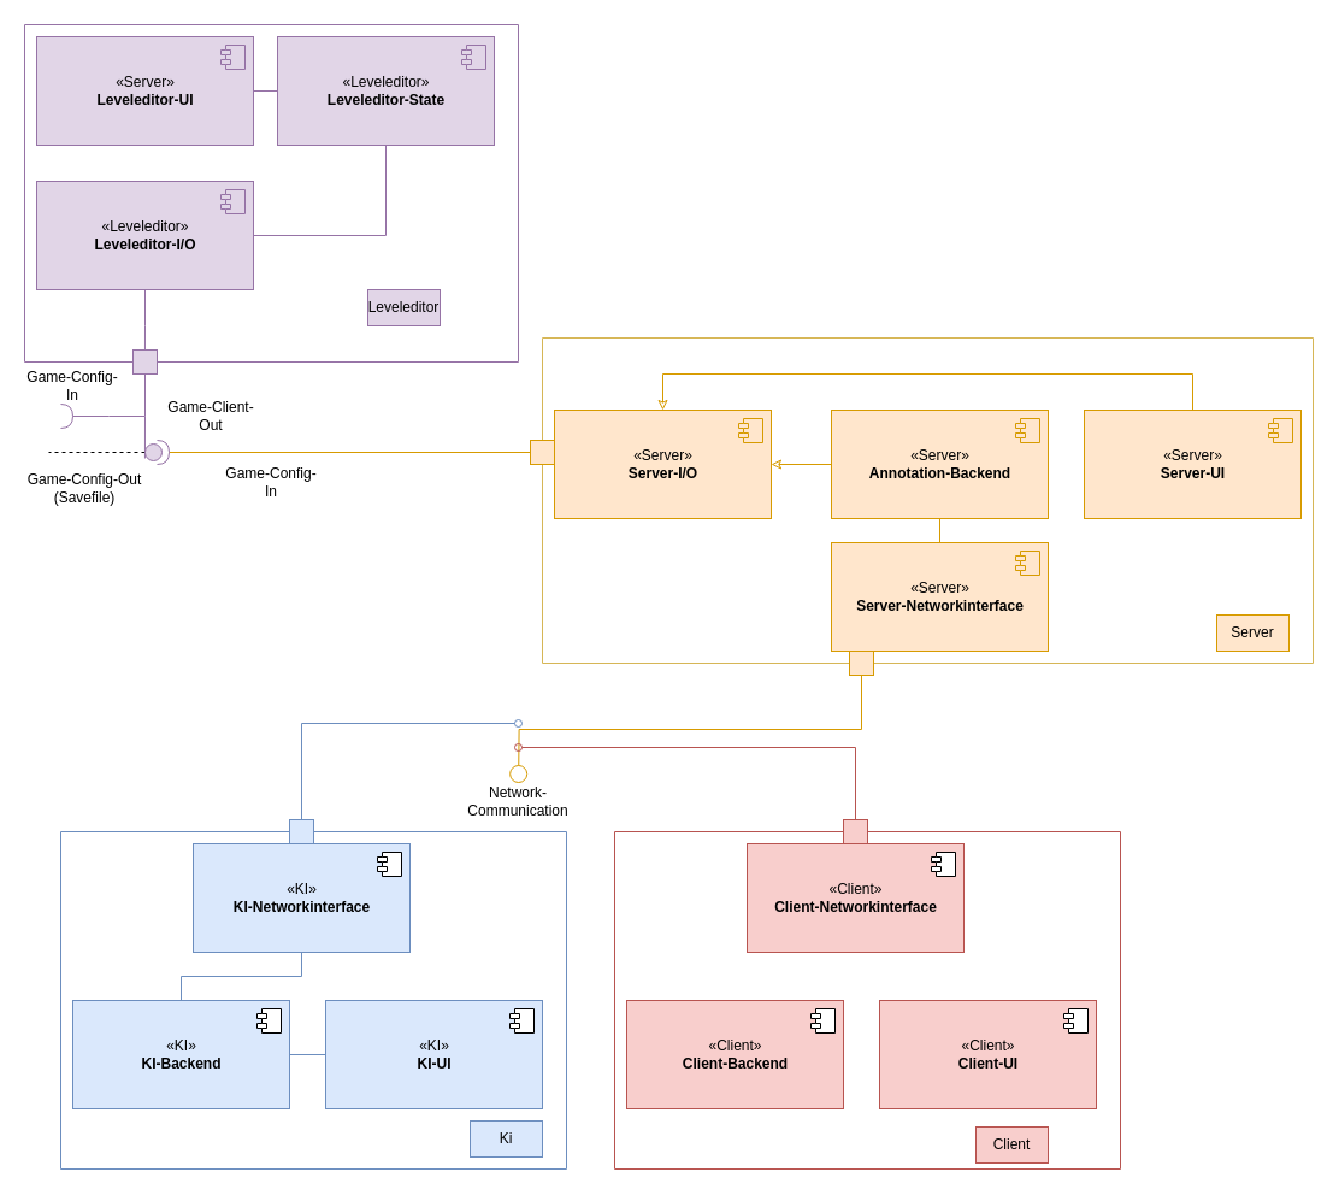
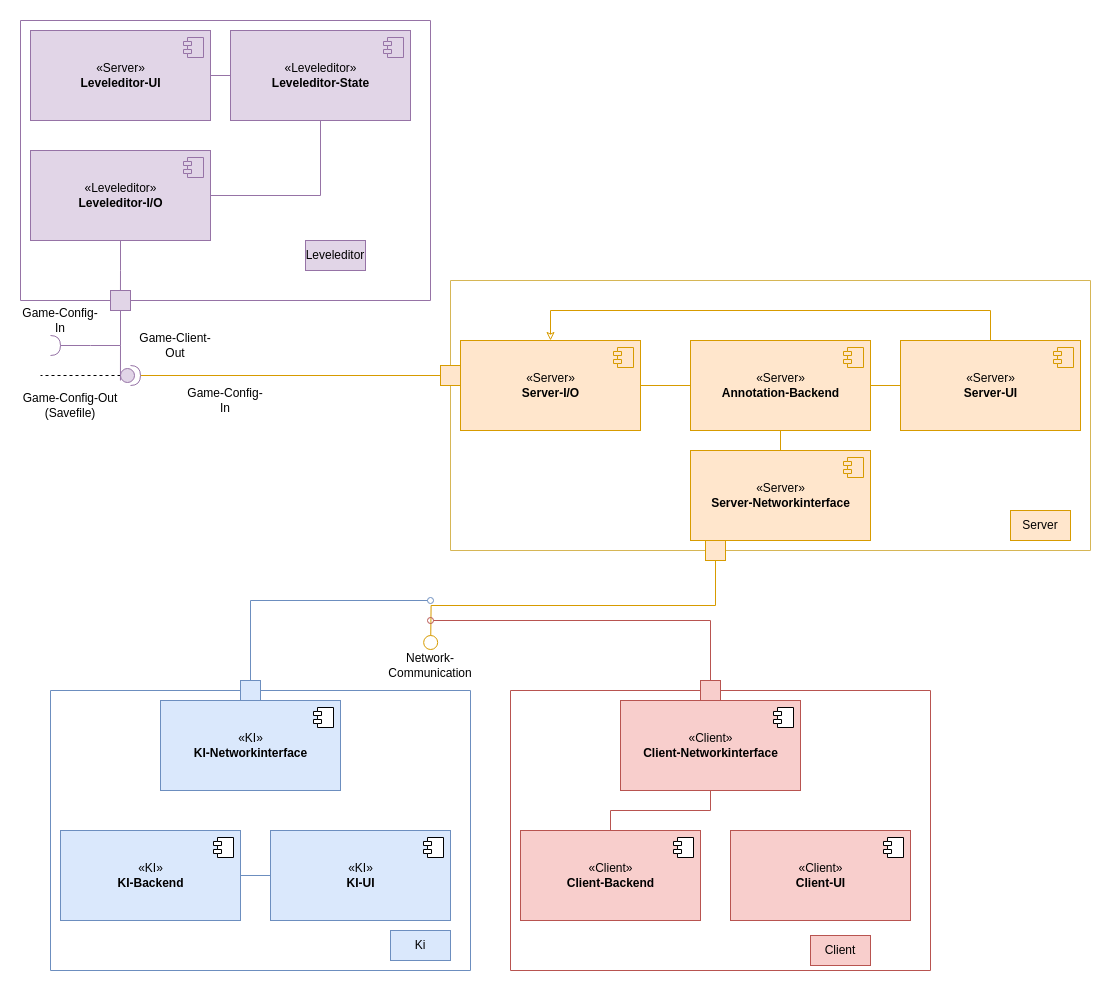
  <mxCell id="0" />
  <mxCell id="1" parent="0" />
- <mxCell id="2" style="edgeStyle=orthogonalEdgeStyle;rounded=0;orthogonalLoop=1;jettySize=auto;html=1;entryX=0.5;entryY=1;entryDx=0;entryDy=0;endArrow=none;endFill=0;fillColor=#dae8fc;strokeColor=#6c8ebf;" edge="1" parent="1" source="3" target="5"><mxGeometry relative="1" as="geometry" /></mxCell>
  <mxCell id="3" value="«KI»&lt;br&gt;&lt;b&gt;KI-Backend&lt;/b&gt;" style="html=1;dropTarget=0;fillColor=#dae8fc;strokeColor=#6c8ebf;" vertex="1" parent="1"><mxGeometry x="60" y="830" width="180" height="90" as="geometry" /></mxCell>
  <mxCell id="4" value="" style="shape=module;jettyWidth=8;jettyHeight=4;" vertex="1" parent="3"><mxGeometry x="1" width="20" height="20" relative="1" as="geometry"><mxPoint x="-27" y="7" as="offset" /></mxGeometry></mxCell>
  <mxCell id="5" value="«KI»&lt;br&gt;&lt;b&gt;KI-Networkinterface&lt;/b&gt;" style="html=1;dropTarget=0;fillColor=#dae8fc;strokeColor=#6c8ebf;" vertex="1" parent="1"><mxGeometry x="160" y="700" width="180" height="90" as="geometry" /></mxCell>
  <mxCell id="6" value="" style="shape=module;jettyWidth=8;jettyHeight=4;" vertex="1" parent="5"><mxGeometry x="1" width="20" height="20" relative="1" as="geometry"><mxPoint x="-27" y="7" as="offset" /></mxGeometry></mxCell>
  <mxCell id="7" value="«Server»&lt;br&gt;&lt;b&gt;Leveleditor-UI&lt;/b&gt;" style="html=1;dropTarget=0;fillColor=#e1d5e7;strokeColor=#9673a6;" vertex="1" parent="1"><mxGeometry x="30" y="30" width="180" height="90" as="geometry" /></mxCell>
  <mxCell id="8" value="" style="shape=module;jettyWidth=8;jettyHeight=4;fillColor=#e1d5e7;strokeColor=#9673a6;" vertex="1" parent="7"><mxGeometry x="1" width="20" height="20" relative="1" as="geometry"><mxPoint x="-27" y="7" as="offset" /></mxGeometry></mxCell>
  <mxCell id="9" style="edgeStyle=orthogonalEdgeStyle;rounded=0;orthogonalLoop=1;jettySize=auto;html=1;exitX=1;exitY=0.5;exitDx=0;exitDy=0;entryX=0.5;entryY=1;entryDx=0;entryDy=0;endArrow=none;endFill=0;fillColor=#e1d5e7;strokeColor=#9673a6;" edge="1" parent="1" source="11" target="46"><mxGeometry relative="1" as="geometry" /></mxCell>
  <mxCell id="10" style="edgeStyle=orthogonalEdgeStyle;rounded=0;orthogonalLoop=1;jettySize=auto;html=1;exitX=0.5;exitY=1;exitDx=0;exitDy=0;endArrow=none;endFill=0;fillColor=#e1d5e7;strokeColor=#9673a6;" edge="1" parent="1" source="11"><mxGeometry relative="1" as="geometry"><mxPoint x="119.941" y="300" as="targetPoint" /></mxGeometry></mxCell>
  <mxCell id="11" value="«Leveleditor»&lt;br&gt;&lt;b&gt;Leveleditor-I/O&lt;/b&gt;" style="html=1;dropTarget=0;fillColor=#e1d5e7;strokeColor=#9673a6;" vertex="1" parent="1"><mxGeometry x="30" y="150" width="180" height="90" as="geometry" /></mxCell>
  <mxCell id="12" value="" style="shape=module;jettyWidth=8;jettyHeight=4;fillColor=#e1d5e7;strokeColor=#9673a6;" vertex="1" parent="11"><mxGeometry x="1" width="20" height="20" relative="1" as="geometry"><mxPoint x="-27" y="7" as="offset" /></mxGeometry></mxCell>
+ <mxCell id="13" style="edgeStyle=orthogonalEdgeStyle;rounded=0;orthogonalLoop=1;jettySize=auto;html=1;entryX=0.5;entryY=1;entryDx=0;entryDy=0;endArrow=none;endFill=0;fillColor=#f8cecc;strokeColor=#b85450;" edge="1" parent="1" source="14" target="16"><mxGeometry relative="1" as="geometry" /></mxCell>
  <mxCell id="14" value="«Client»&lt;br&gt;&lt;b&gt;Client-Backend&lt;/b&gt;" style="html=1;dropTarget=0;fillColor=#f8cecc;strokeColor=#b85450;" vertex="1" parent="1"><mxGeometry x="520" y="830" width="180" height="90" as="geometry" /></mxCell>
  <mxCell id="15" value="" style="shape=module;jettyWidth=8;jettyHeight=4;" vertex="1" parent="14"><mxGeometry x="1" width="20" height="20" relative="1" as="geometry"><mxPoint x="-27" y="7" as="offset" /></mxGeometry></mxCell>
  <mxCell id="16" value="«Client»&lt;br&gt;&lt;b&gt;Client-Networkinterface&lt;/b&gt;" style="html=1;dropTarget=0;fillColor=#f8cecc;strokeColor=#b85450;" vertex="1" parent="1"><mxGeometry x="620" y="700" width="180" height="90" as="geometry" /></mxCell>
  <mxCell id="17" value="" style="shape=module;jettyWidth=8;jettyHeight=4;" vertex="1" parent="16"><mxGeometry x="1" width="20" height="20" relative="1" as="geometry"><mxPoint x="-27" y="7" as="offset" /></mxGeometry></mxCell>
  <mxCell id="18" value="" style="swimlane;startSize=0;fillColor=#fff2cc;strokeColor=#d6b656;" vertex="1" parent="1"><mxGeometry x="450" y="280" width="640" height="270" as="geometry" /></mxCell>
  <mxCell id="19" value="Server" style="text;html=1;strokeColor=#d79b00;fillColor=#ffe6cc;align=center;verticalAlign=middle;whiteSpace=wrap;rounded=0;" vertex="1" parent="18"><mxGeometry x="560" y="230" width="60" height="30" as="geometry" /></mxCell>
- <mxCell id="20" style="edgeStyle=orthogonalEdgeStyle;rounded=0;orthogonalLoop=1;jettySize=auto;html=1;entryX=1;entryY=0.5;entryDx=0;entryDy=0;endArrow=classic;endFill=0;fillColor=#ffe6cc;strokeColor=#d79b00;" edge="1" parent="18" source="21" target="31"><mxGeometry relative="1" as="geometry" /></mxCell>
+ <mxCell id="20" style="edgeStyle=orthogonalEdgeStyle;rounded=0;orthogonalLoop=1;jettySize=auto;html=1;entryX=1;entryY=0.5;entryDx=0;entryDy=0;endArrow=none;endFill=0;fillColor=#ffe6cc;strokeColor=#d79b00;" edge="1" parent="18" source="21" target="31"><mxGeometry relative="1" as="geometry" /></mxCell>
  <mxCell id="21" value="«Server»&lt;br&gt;&lt;b&gt;Annotation-Backend&lt;/b&gt;" style="html=1;dropTarget=0;fillColor=#ffe6cc;strokeColor=#d79b00;" vertex="1" parent="18"><mxGeometry x="240" y="60" width="180" height="90" as="geometry" /></mxCell>
  <mxCell id="22" value="" style="shape=module;jettyWidth=8;jettyHeight=4;fillColor=#ffe6cc;strokeColor=#d79b00;" vertex="1" parent="21"><mxGeometry x="1" width="20" height="20" relative="1" as="geometry"><mxPoint x="-27" y="7" as="offset" /></mxGeometry></mxCell>
  <mxCell id="23" style="edgeStyle=orthogonalEdgeStyle;rounded=0;orthogonalLoop=1;jettySize=auto;html=1;entryX=0.5;entryY=0;entryDx=0;entryDy=0;endArrow=classic;endFill=0;fillColor=#ffe6cc;strokeColor=#d79b00;" edge="1" parent="18" source="24" target="31"><mxGeometry relative="1" as="geometry"><Array as="points"><mxPoint x="540" y="30" /><mxPoint x="100" y="30" /></Array></mxGeometry></mxCell>
  <mxCell id="24" value="«Server»&lt;br&gt;&lt;b&gt;Server-UI&lt;/b&gt;" style="html=1;dropTarget=0;fillColor=#ffe6cc;strokeColor=#d79b00;" vertex="1" parent="18"><mxGeometry x="450" y="60" width="180" height="90" as="geometry" /></mxCell>
  <mxCell id="25" value="" style="shape=module;jettyWidth=8;jettyHeight=4;fillColor=#ffe6cc;strokeColor=#d79b00;" vertex="1" parent="24"><mxGeometry x="1" width="20" height="20" relative="1" as="geometry"><mxPoint x="-27" y="7" as="offset" /></mxGeometry></mxCell>
+ <mxCell id="26" style="edgeStyle=orthogonalEdgeStyle;rounded=0;orthogonalLoop=1;jettySize=auto;html=1;endArrow=none;endFill=0;fillColor=#ffe6cc;strokeColor=#d79b00;" edge="1" parent="18" source="21" target="24"><mxGeometry relative="1" as="geometry" /></mxCell>
  <mxCell id="27" value="«Server»&lt;br&gt;&lt;b&gt;Server-Networkinterface&lt;/b&gt;" style="html=1;dropTarget=0;fillColor=#ffe6cc;strokeColor=#d79b00;" vertex="1" parent="18"><mxGeometry x="240" y="170" width="180" height="90" as="geometry" /></mxCell>
  <mxCell id="28" value="" style="shape=module;jettyWidth=8;jettyHeight=4;fillColor=#ffe6cc;strokeColor=#d79b00;" vertex="1" parent="27"><mxGeometry x="1" width="20" height="20" relative="1" as="geometry"><mxPoint x="-27" y="7" as="offset" /></mxGeometry></mxCell>
  <mxCell id="29" style="edgeStyle=orthogonalEdgeStyle;rounded=0;orthogonalLoop=1;jettySize=auto;html=1;exitX=0.5;exitY=1;exitDx=0;exitDy=0;entryX=0.5;entryY=0;entryDx=0;entryDy=0;endArrow=none;endFill=0;fillColor=#ffe6cc;strokeColor=#d79b00;" edge="1" parent="18" source="21" target="27"><mxGeometry relative="1" as="geometry" /></mxCell>
  <mxCell id="30" value="" style="rounded=0;whiteSpace=wrap;html=1;fillColor=#ffe6cc;strokeColor=#d79b00;" vertex="1" parent="18"><mxGeometry x="255" y="260" width="20" height="20" as="geometry" /></mxCell>
  <mxCell id="31" value="«Server»&lt;br&gt;&lt;b&gt;Server-I/O&lt;/b&gt;" style="html=1;dropTarget=0;fillColor=#ffe6cc;strokeColor=#d79b00;" vertex="1" parent="18"><mxGeometry x="10" y="60" width="180" height="90" as="geometry" /></mxCell>
  <mxCell id="32" value="" style="shape=module;jettyWidth=8;jettyHeight=4;fillColor=#ffe6cc;strokeColor=#d79b00;" vertex="1" parent="31"><mxGeometry x="1" width="20" height="20" relative="1" as="geometry"><mxPoint x="-27" y="7" as="offset" /></mxGeometry></mxCell>
  <mxCell id="33" value="" style="rounded=0;whiteSpace=wrap;html=1;fillColor=#ffe6cc;strokeColor=#d79b00;" vertex="1" parent="18"><mxGeometry x="-10" y="85" width="20" height="20" as="geometry" /></mxCell>
  <mxCell id="34" value="" style="swimlane;startSize=0;fillColor=#dae8fc;strokeColor=#6c8ebf;" vertex="1" parent="1"><mxGeometry x="50" y="690" width="420" height="280" as="geometry" /></mxCell>
  <mxCell id="35" value="Ki" style="text;html=1;strokeColor=#6c8ebf;fillColor=#dae8fc;align=center;verticalAlign=middle;whiteSpace=wrap;rounded=0;" vertex="1" parent="34"><mxGeometry x="340" y="240" width="60" height="30" as="geometry" /></mxCell>
  <mxCell id="36" value="" style="rounded=0;whiteSpace=wrap;html=1;fillColor=#dae8fc;strokeColor=#6c8ebf;" vertex="1" parent="34"><mxGeometry x="190" y="-10" width="20" height="20" as="geometry" /></mxCell>
  <mxCell id="37" value="«KI»&lt;br&gt;&lt;b&gt;KI-UI&lt;/b&gt;" style="html=1;dropTarget=0;fillColor=#dae8fc;strokeColor=#6c8ebf;" vertex="1" parent="34"><mxGeometry x="220" y="140" width="180" height="90" as="geometry" /></mxCell>
  <mxCell id="38" value="" style="shape=module;jettyWidth=8;jettyHeight=4;" vertex="1" parent="37"><mxGeometry x="1" width="20" height="20" relative="1" as="geometry"><mxPoint x="-27" y="7" as="offset" /></mxGeometry></mxCell>
  <mxCell id="39" value="" style="swimlane;startSize=0;fillColor=#f8cecc;strokeColor=#b85450;" vertex="1" parent="1"><mxGeometry x="510" y="690" width="420" height="280" as="geometry" /></mxCell>
  <mxCell id="40" value="Client" style="text;html=1;strokeColor=#b85450;fillColor=#f8cecc;align=center;verticalAlign=middle;whiteSpace=wrap;rounded=0;" vertex="1" parent="39"><mxGeometry x="300" y="245" width="60" height="30" as="geometry" /></mxCell>
  <mxCell id="41" value="" style="rounded=0;whiteSpace=wrap;html=1;fillColor=#f8cecc;strokeColor=#b85450;" vertex="1" parent="39"><mxGeometry x="190" y="-10" width="20" height="20" as="geometry" /></mxCell>
  <mxCell id="42" value="«Client»&lt;br&gt;&lt;b&gt;Client-UI&lt;/b&gt;" style="html=1;dropTarget=0;fillColor=#f8cecc;strokeColor=#b85450;" vertex="1" parent="39"><mxGeometry x="220" y="140" width="180" height="90" as="geometry" /></mxCell>
  <mxCell id="43" value="" style="shape=module;jettyWidth=8;jettyHeight=4;" vertex="1" parent="42"><mxGeometry x="1" width="20" height="20" relative="1" as="geometry"><mxPoint x="-27" y="7" as="offset" /></mxGeometry></mxCell>
  <mxCell id="44" value="" style="swimlane;startSize=0;fillColor=#e1d5e7;strokeColor=#9673a6;" vertex="1" parent="1"><mxGeometry y="20" width="410" height="280" as="geometry" x="20" /></mxCell>
  <mxCell id="45" value="Leveleditor" style="text;html=1;strokeColor=#9673a6;fillColor=#e1d5e7;align=center;verticalAlign=middle;whiteSpace=wrap;rounded=0;" vertex="1" parent="44"><mxGeometry x="285" y="220" width="60" height="30" as="geometry" /></mxCell>
  <mxCell id="46" value="«Leveleditor»&lt;br&gt;&lt;b&gt;Leveleditor-State&lt;/b&gt;" style="html=1;dropTarget=0;fillColor=#e1d5e7;strokeColor=#9673a6;" vertex="1" parent="44"><mxGeometry x="210" y="10" width="180" height="90" as="geometry" /></mxCell>
  <mxCell id="47" value="" style="shape=module;jettyWidth=8;jettyHeight=4;fillColor=#e1d5e7;strokeColor=#9673a6;" vertex="1" parent="46"><mxGeometry x="1" width="20" height="20" relative="1" as="geometry"><mxPoint x="-27" y="7" as="offset" /></mxGeometry></mxCell>
  <mxCell id="48" value="" style="rounded=0;whiteSpace=wrap;html=1;fillColor=#e1d5e7;strokeColor=#9673a6;" vertex="1" parent="44"><mxGeometry x="90" y="270" width="20" height="20" as="geometry" /></mxCell>
  <mxCell id="49" style="edgeStyle=orthogonalEdgeStyle;rounded=0;orthogonalLoop=1;jettySize=auto;html=1;exitX=0;exitY=0.5;exitDx=0;exitDy=0;endArrow=none;endFill=0;fillColor=#e1d5e7;strokeColor=#9673a6;" edge="1" parent="1" source="46" target="7"><mxGeometry relative="1" as="geometry" /></mxCell>
  <mxCell id="50" style="edgeStyle=orthogonalEdgeStyle;rounded=0;orthogonalLoop=1;jettySize=auto;html=1;exitX=0.5;exitY=1;exitDx=0;exitDy=0;endArrow=none;endFill=0;fillColor=#e1d5e7;strokeColor=#9673a6;" edge="1" parent="1" source="48"><mxGeometry relative="1" as="geometry"><mxPoint x="119.941" y="380" as="targetPoint" /></mxGeometry></mxCell>
  <mxCell id="51" style="edgeStyle=orthogonalEdgeStyle;rounded=0;orthogonalLoop=1;jettySize=auto;html=1;endArrow=none;endFill=0;dashed=1;" edge="1" parent="1" source="53"><mxGeometry relative="1" as="geometry"><mxPoint x="40" y="375" as="targetPoint" /></mxGeometry></mxCell>
  <mxCell id="52" style="edgeStyle=orthogonalEdgeStyle;rounded=0;orthogonalLoop=1;jettySize=auto;html=1;entryX=0;entryY=0.5;entryDx=0;entryDy=0;endArrow=none;endFill=0;fillColor=#ffe6cc;strokeColor=#d79b00;" edge="1" parent="1" source="53" target="33"><mxGeometry relative="1" as="geometry" /></mxCell>
  <mxCell id="53" value="" style="shape=providedRequiredInterface;html=1;verticalLabelPosition=bottom;sketch=0;fillColor=#e1d5e7;strokeColor=#9673a6;" vertex="1" parent="1"><mxGeometry x="120" y="365" width="20" height="20" as="geometry" /></mxCell>
  <mxCell id="54" value="Game-Client-Out" style="text;html=1;strokeColor=none;fillColor=none;align=center;verticalAlign=middle;whiteSpace=wrap;rounded=0;" vertex="1" parent="1"><mxGeometry x="130" y="330" width="90" height="30" as="geometry" /></mxCell>
  <mxCell id="55" value="Game-Config-In" style="text;html=1;strokeColor=none;fillColor=none;align=center;verticalAlign=middle;whiteSpace=wrap;rounded=0;" vertex="1" parent="1"><mxGeometry x="185" y="385" width="80" height="30" as="geometry" /></mxCell>
  <mxCell id="56" style="edgeStyle=orthogonalEdgeStyle;rounded=0;orthogonalLoop=1;jettySize=auto;html=1;endArrow=none;endFill=0;fillColor=#e1d5e7;strokeColor=#9673a6;" edge="1" parent="1" source="57"><mxGeometry relative="1" as="geometry"><mxPoint x="120" y="345" as="targetPoint" /></mxGeometry></mxCell>
  <mxCell id="57" value="" style="shape=requiredInterface;html=1;verticalLabelPosition=bottom;sketch=0;fillColor=#e1d5e7;strokeColor=#9673a6;" vertex="1" parent="1"><mxGeometry x="50" y="335" width="10" height="20" as="geometry" /></mxCell>
  <mxCell id="58" value="Game-Config-In" style="text;html=1;strokeColor=none;fillColor=none;align=center;verticalAlign=middle;whiteSpace=wrap;rounded=0;" vertex="1" parent="1"><mxGeometry y="310" width="80" height="20" as="geometry" x="20" /></mxCell>
  <mxCell id="59" style="edgeStyle=orthogonalEdgeStyle;rounded=0;orthogonalLoop=1;jettySize=auto;html=1;entryX=1;entryY=0.5;entryDx=0;entryDy=0;endArrow=none;endFill=0;fillColor=#dae8fc;strokeColor=#6c8ebf;" edge="1" parent="1" source="37" target="3"><mxGeometry relative="1" as="geometry" /></mxCell>
  <mxCell id="60" style="edgeStyle=orthogonalEdgeStyle;rounded=0;orthogonalLoop=1;jettySize=auto;html=1;exitX=0.5;exitY=1;exitDx=0;exitDy=0;endArrow=circle;endFill=0;fillColor=#ffe6cc;strokeColor=#d79b00;" edge="1" parent="1" source="30"><mxGeometry relative="1" as="geometry"><mxPoint x="430.069" y="650" as="targetPoint" /></mxGeometry></mxCell>
  <mxCell id="61" style="edgeStyle=elbowEdgeStyle;rounded=0;orthogonalLoop=1;jettySize=auto;html=1;endArrow=oval;endFill=0;fillColor=#dae8fc;strokeColor=#6c8ebf;" edge="1" parent="1" source="36"><mxGeometry relative="1" as="geometry"><mxPoint x="430" y="600" as="targetPoint" /><Array as="points"><mxPoint x="250" y="640" /><mxPoint x="260" y="640" /></Array></mxGeometry></mxCell>
  <mxCell id="62" style="edgeStyle=elbowEdgeStyle;rounded=0;orthogonalLoop=1;jettySize=auto;html=1;endArrow=oval;endFill=0;fillColor=#f8cecc;strokeColor=#b85450;" edge="1" parent="1" source="41"><mxGeometry relative="1" as="geometry"><mxPoint x="430" y="620" as="targetPoint" /><Array as="points"><mxPoint x="710" y="650" /></Array></mxGeometry></mxCell>
  <mxCell id="63" value="Game-Config-Out&lt;br&gt;(Savefile)" style="text;html=1;strokeColor=none;fillColor=none;align=center;verticalAlign=middle;whiteSpace=wrap;rounded=0;" vertex="1" parent="1"><mxGeometry y="390" width="100" height="30" as="geometry" x="20" /></mxCell>
  <mxCell id="64" value="Network-Communication" style="text;html=1;strokeColor=none;fillColor=none;align=center;verticalAlign=middle;whiteSpace=wrap;rounded=0;" vertex="1" parent="1"><mxGeometry x="390" y="650" width="80" height="30" as="geometry" /></mxCell>
